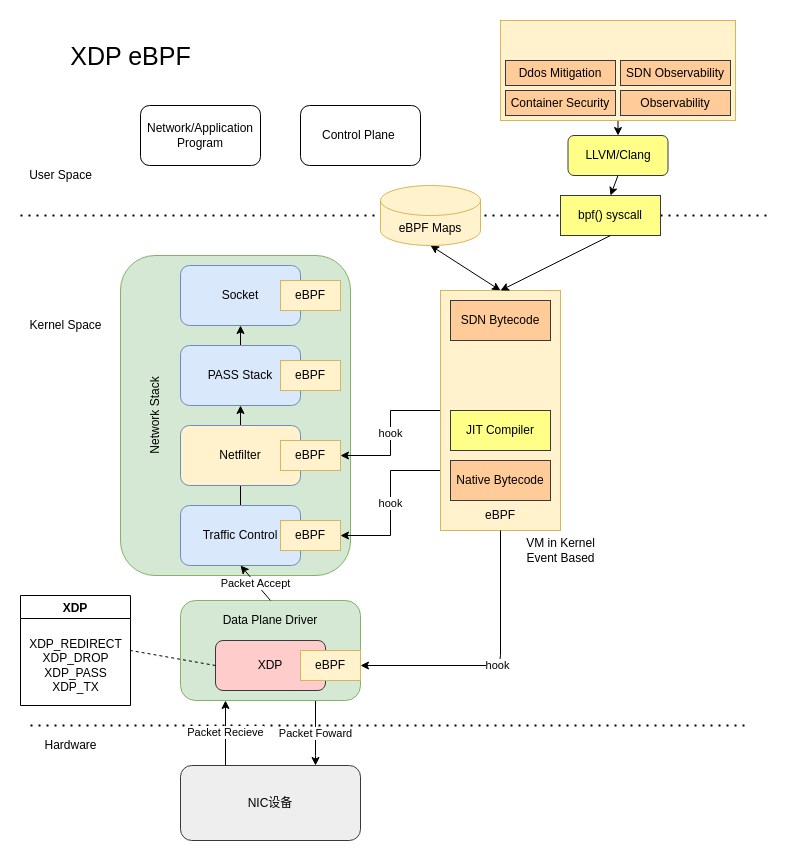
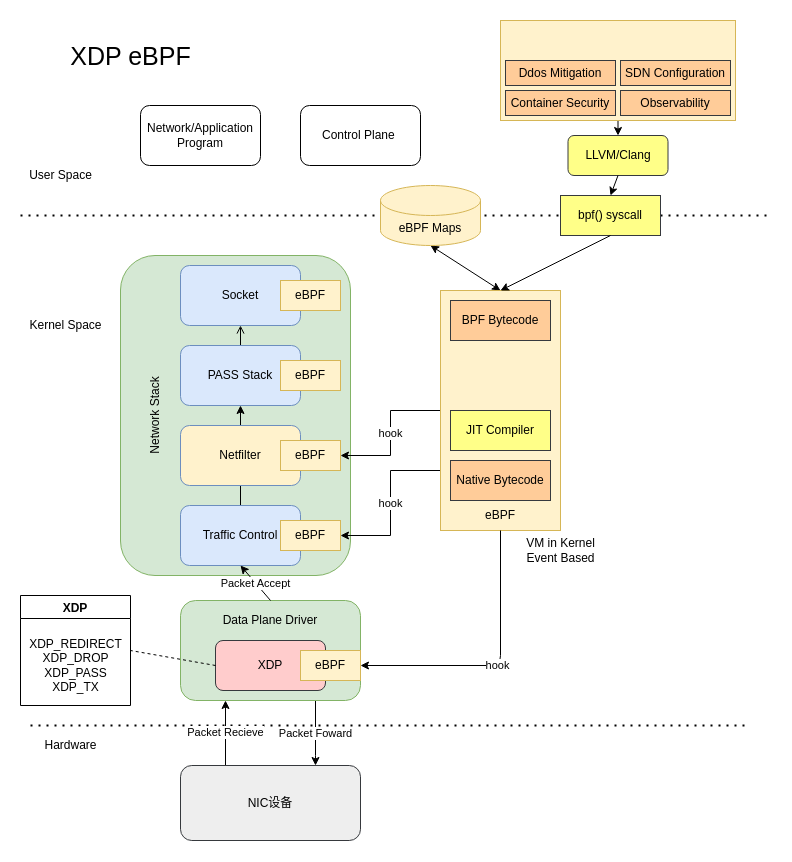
  <mxCell id="0" />
  <mxCell id="1" parent="0" />
  <mxCell id="2" value="" style="endArrow=none;dashed=1;html=1;dashPattern=1 3;strokeWidth=2;" edge="1" parent="1"><mxGeometry width="50" height="50" relative="1" as="geometry"><mxPoint x="20" y="215" as="sourcePoint" /><mxPoint x="770" y="215" as="targetPoint" /></mxGeometry></mxCell>
  <mxCell id="3" value="" style="rounded=1;whiteSpace=wrap;html=1;fillColor=#d5e8d4;strokeColor=#82b366;" vertex="1" parent="1"><mxGeometry x="120" y="255" width="230" height="320" as="geometry" /></mxCell>
  <mxCell id="4" value="" style="endArrow=none;dashed=1;html=1;dashPattern=1 3;strokeWidth=2;" edge="1" parent="1"><mxGeometry width="50" height="50" relative="1" as="geometry"><mxPoint x="30" y="725" as="sourcePoint" /><mxPoint x="750" y="725" as="targetPoint" /></mxGeometry></mxCell>
  <mxCell id="5" value="Packet Foward" style="edgeStyle=none;rounded=0;orthogonalLoop=1;jettySize=auto;html=1;exitX=0.75;exitY=1;exitDx=0;exitDy=0;startArrow=none;startFill=0;endArrow=classic;endFill=1;entryX=0.75;entryY=0;entryDx=0;entryDy=0;" edge="1" parent="1" source="6" target="15"><mxGeometry relative="1" as="geometry"><mxPoint x="315" y="794" as="targetPoint" /><Array as="points"><mxPoint x="315" y="755" /></Array></mxGeometry></mxCell>
  <mxCell id="6" value="" style="rounded=1;whiteSpace=wrap;html=1;fillColor=#d5e8d4;strokeColor=#82b366;" vertex="1" parent="1"><mxGeometry x="180" y="600" width="180" height="100" as="geometry" /></mxCell>
  <mxCell id="7" value="hook" style="edgeStyle=orthogonalEdgeStyle;rounded=0;orthogonalLoop=1;jettySize=auto;html=1;exitX=0;exitY=0.5;exitDx=0;exitDy=0;entryX=1;entryY=0.5;entryDx=0;entryDy=0;" edge="1" parent="1" source="10" target="33"><mxGeometry relative="1" as="geometry" /></mxCell>
  <mxCell id="8" value="hook" style="edgeStyle=orthogonalEdgeStyle;rounded=0;orthogonalLoop=1;jettySize=auto;html=1;exitX=0;exitY=0.75;exitDx=0;exitDy=0;entryX=1;entryY=0.5;entryDx=0;entryDy=0;" edge="1" parent="1" source="10" target="32"><mxGeometry relative="1" as="geometry" /></mxCell>
  <mxCell id="9" style="edgeStyle=none;rounded=0;orthogonalLoop=1;jettySize=auto;html=1;exitX=0.5;exitY=0;exitDx=0;exitDy=0;entryX=0.5;entryY=1;entryDx=0;entryDy=0;entryPerimeter=0;startArrow=classic;startFill=1;endArrow=classic;endFill=1;" edge="1" parent="1" source="10" target="34"><mxGeometry relative="1" as="geometry" /></mxCell>
  <mxCell id="10" value="" style="rounded=0;whiteSpace=wrap;html=1;fillColor=#fff2cc;strokeColor=#d6b656;" vertex="1" parent="1"><mxGeometry x="440" y="290" width="120" height="240" as="geometry" /></mxCell>
  <mxCell id="11" value="User Space" style="text;html=1;align=center;verticalAlign=middle;resizable=0;points=[];autosize=1;strokeColor=none;" vertex="1" parent="1"><mxGeometry x="20" y="165" width="80" height="20" as="geometry" /></mxCell>
  <mxCell id="12" value="Kernel Space&lt;br&gt;" style="text;html=1;align=center;verticalAlign=middle;resizable=0;points=[];autosize=1;strokeColor=none;" vertex="1" parent="1"><mxGeometry x="20" y="315" width="90" height="20" as="geometry" /></mxCell>
  <mxCell id="13" value="&lt;font style=&quot;font-size: 25px&quot;&gt;XDP eBPF&lt;/font&gt;" style="text;html=1;align=center;verticalAlign=middle;resizable=0;points=[];autosize=1;strokeColor=none;" vertex="1" parent="1"><mxGeometry x="60" y="45" width="140" height="20" as="geometry" /></mxCell>
  <mxCell id="14" value="Packet Recieve" style="edgeStyle=none;rounded=0;orthogonalLoop=1;jettySize=auto;html=1;exitX=0.25;exitY=0;exitDx=0;exitDy=0;entryX=0.25;entryY=1;entryDx=0;entryDy=0;startArrow=none;startFill=0;endArrow=classic;endFill=1;" edge="1" parent="1" source="15" target="6"><mxGeometry relative="1" as="geometry" /></mxCell>
  <mxCell id="15" value="NIC设备" style="rounded=1;whiteSpace=wrap;html=1;fillColor=#eeeeee;strokeColor=#36393d;" vertex="1" parent="1"><mxGeometry x="180" y="765" width="180" height="75" as="geometry" /></mxCell>
  <mxCell id="16" value="Hardware&lt;br&gt;" style="text;html=1;align=center;verticalAlign=middle;resizable=0;points=[];autosize=1;strokeColor=none;" vertex="1" parent="1"><mxGeometry x="35" y="735" width="70" height="20" as="geometry" /></mxCell>
  <mxCell id="17" value="Socket&lt;br&gt;" style="rounded=1;whiteSpace=wrap;html=1;fillColor=#dae8fc;strokeColor=#6c8ebf;" vertex="1" parent="1"><mxGeometry x="180" y="265" width="120" height="60" as="geometry" /></mxCell>
  <mxCell id="18" value="XDP" style="rounded=1;whiteSpace=wrap;html=1;fillColor=#ffcccc;strokeColor=#36393d;" vertex="1" parent="1"><mxGeometry x="215" y="640" width="110" height="50" as="geometry" /></mxCell>
  <mxCell id="19" style="edgeStyle=none;rounded=0;orthogonalLoop=1;jettySize=auto;html=1;exitX=0.5;exitY=0;exitDx=0;exitDy=0;entryX=0.5;entryY=1;entryDx=0;entryDy=0;startArrow=none;startFill=0;endArrow=none;endFill=1;" edge="1" parent="1" source="20" target="24"><mxGeometry relative="1" as="geometry" /></mxCell>
  <mxCell id="20" value="Traffic Control" style="rounded=1;whiteSpace=wrap;html=1;fillColor=#dae8fc;strokeColor=#6c8ebf;" vertex="1" parent="1"><mxGeometry x="180" y="505" width="120" height="60" as="geometry" /></mxCell>
- <mxCell id="21" style="edgeStyle=none;rounded=0;orthogonalLoop=1;jettySize=auto;html=1;exitX=0.5;exitY=0;exitDx=0;exitDy=0;entryX=0.5;entryY=1;entryDx=0;entryDy=0;startArrow=none;startFill=0;endArrow=classic;endFill=1;" edge="1" parent="1" source="22" target="17"><mxGeometry relative="1" as="geometry" /></mxCell>
+ <mxCell id="21" style="edgeStyle=none;rounded=0;orthogonalLoop=1;jettySize=auto;html=1;exitX=0.5;exitY=0;exitDx=0;exitDy=0;entryX=0.5;entryY=1;entryDx=0;entryDy=0;startArrow=none;startFill=0;endArrow=open;endFill=1;" edge="1" parent="1" source="22" target="17"><mxGeometry relative="1" as="geometry" /></mxCell>
  <mxCell id="22" value="PASS Stack&lt;br&gt;" style="rounded=1;whiteSpace=wrap;html=1;fillColor=#dae8fc;strokeColor=#6c8ebf;" vertex="1" parent="1"><mxGeometry x="180" y="345" width="120" height="60" as="geometry" /></mxCell>
  <mxCell id="23" style="edgeStyle=none;rounded=0;orthogonalLoop=1;jettySize=auto;html=1;exitX=0.5;exitY=0;exitDx=0;exitDy=0;entryX=0.5;entryY=1;entryDx=0;entryDy=0;startArrow=none;startFill=0;endArrow=classic;endFill=1;" edge="1" parent="1" source="24" target="22"><mxGeometry relative="1" as="geometry" /></mxCell>
  <mxCell id="24" value="Netfilter" style="rounded=1;whiteSpace=wrap;html=1;fillColor=#fff2cc;strokeColor=#6c8ebf;" vertex="1" parent="1"><mxGeometry x="180" y="425" width="120" height="60" as="geometry" /></mxCell>
  <mxCell id="25" style="edgeStyle=none;rounded=0;orthogonalLoop=1;jettySize=auto;html=1;exitX=0.5;exitY=1;exitDx=0;exitDy=0;entryX=0.5;entryY=0;entryDx=0;entryDy=0;startArrow=none;startFill=0;endArrow=classic;endFill=1;" edge="1" parent="1" source="26" target="29"><mxGeometry relative="1" as="geometry"><mxPoint x="710" y="130" as="targetPoint" /></mxGeometry></mxCell>
  <mxCell id="26" value="" style="rounded=0;whiteSpace=wrap;html=1;fillColor=#fff2cc;strokeColor=#d6b656;" vertex="1" parent="1"><mxGeometry x="500" y="20" width="235" height="100" as="geometry" /></mxCell>
  <mxCell id="27" value="JIT Compiler" style="rounded=0;whiteSpace=wrap;html=1;fillColor=#ffff88;strokeColor=#36393d;" vertex="1" parent="1"><mxGeometry x="450" y="410" width="100" height="40" as="geometry" /></mxCell>
  <mxCell id="28" value="Network/Application Program" style="rounded=1;whiteSpace=wrap;html=1;" vertex="1" parent="1"><mxGeometry x="140" y="105" width="120" height="60" as="geometry" /></mxCell>
  <mxCell id="29" value="LLVM/Clang" style="whiteSpace=wrap;html=1;fillColor=#ffff88;strokeColor=#36393d;rounded=1;" vertex="1" parent="1"><mxGeometry x="567.5" y="135" width="100" height="40" as="geometry" /></mxCell>
  <mxCell id="30" value="eBPF" style="text;html=1;strokeColor=none;fillColor=none;align=center;verticalAlign=middle;whiteSpace=wrap;rounded=0;" vertex="1" parent="1"><mxGeometry x="480" y="505" width="40" height="20" as="geometry" /></mxCell>
  <mxCell id="31" value="Data Plane Driver" style="text;html=1;strokeColor=none;fillColor=none;align=center;verticalAlign=middle;whiteSpace=wrap;rounded=0;" vertex="1" parent="1"><mxGeometry x="220" y="610" width="100" height="20" as="geometry" /></mxCell>
  <mxCell id="32" value="eBPF" style="rounded=0;whiteSpace=wrap;html=1;fillColor=#fff2cc;strokeColor=#d6b656;" vertex="1" parent="1"><mxGeometry x="280" y="520" width="60" height="30" as="geometry" /></mxCell>
  <mxCell id="33" value="eBPF" style="rounded=0;whiteSpace=wrap;html=1;fillColor=#fff2cc;strokeColor=#d6b656;" vertex="1" parent="1"><mxGeometry x="280" y="440" width="60" height="30" as="geometry" /></mxCell>
  <mxCell id="34" value="eBPF Maps" style="shape=cylinder3;whiteSpace=wrap;html=1;boundedLbl=1;backgroundOutline=1;size=15;fillColor=#fff2cc;strokeColor=#d6b656;" vertex="1" parent="1"><mxGeometry x="380" y="185" width="100" height="60" as="geometry" /></mxCell>
  <mxCell id="35" value="bpf() syscall" style="rounded=0;whiteSpace=wrap;html=1;fillColor=#ffff88;strokeColor=#36393d;" vertex="1" parent="1"><mxGeometry x="560" y="195" width="100" height="40" as="geometry" /></mxCell>
- <mxCell id="36" value="SDN Bytecode" style="rounded=0;whiteSpace=wrap;html=1;fillColor=#ffcc99;strokeColor=#36393d;" vertex="1" parent="1"><mxGeometry x="450" y="300" width="100" height="40" as="geometry" /></mxCell>
+ <mxCell id="36" value="BPF Bytecode" style="rounded=0;whiteSpace=wrap;html=1;fillColor=#ffcc99;strokeColor=#36393d;" vertex="1" parent="1"><mxGeometry x="450" y="300" width="100" height="40" as="geometry" /></mxCell>
  <mxCell id="37" value="eBPF" style="rounded=0;whiteSpace=wrap;html=1;fillColor=#fff2cc;strokeColor=#d6b656;" vertex="1" parent="1"><mxGeometry x="300" y="650" width="60" height="30" as="geometry" /></mxCell>
  <mxCell id="38" value="hook" style="endArrow=classic;html=1;exitX=0.5;exitY=1;exitDx=0;exitDy=0;entryX=1;entryY=0.5;entryDx=0;entryDy=0;" edge="1" parent="1" source="10" target="37"><mxGeometry width="50" height="50" relative="1" as="geometry"><mxPoint x="460" y="525" as="sourcePoint" /><mxPoint x="510" y="475" as="targetPoint" /><Array as="points"><mxPoint x="500" y="665" /></Array></mxGeometry></mxCell>
  <mxCell id="39" value="eBPF" style="rounded=0;whiteSpace=wrap;html=1;fillColor=#fff2cc;strokeColor=#d6b656;" vertex="1" parent="1"><mxGeometry x="280" y="360" width="60" height="30" as="geometry" /></mxCell>
  <mxCell id="40" value="eBPF" style="rounded=0;whiteSpace=wrap;html=1;fillColor=#fff2cc;strokeColor=#d6b656;" vertex="1" parent="1"><mxGeometry x="280" y="280" width="60" height="30" as="geometry" /></mxCell>
  <mxCell id="41" value="XDP" style="swimlane;" vertex="1" parent="1"><mxGeometry x="20" y="595" width="110" height="110" as="geometry" /></mxCell>
  <mxCell id="42" value="XDP_REDIRECT&lt;br&gt;XDP_DROP&lt;br&gt;XDP_PASS&lt;br&gt;XDP_TX" style="text;html=1;align=center;verticalAlign=middle;resizable=0;points=[];autosize=1;strokeColor=none;" vertex="1" parent="41"><mxGeometry y="40" width="110" height="60" as="geometry" /></mxCell>
  <mxCell id="43" value="" style="endArrow=none;startArrow=none;html=1;exitX=0;exitY=0.5;exitDx=0;exitDy=0;entryX=1;entryY=0.5;entryDx=0;entryDy=0;startFill=0;endFill=0;dashed=1;" edge="1" parent="1" source="18" target="41"><mxGeometry width="50" height="50" relative="1" as="geometry"><mxPoint x="310" y="705" as="sourcePoint" /><mxPoint x="360" y="655" as="targetPoint" /></mxGeometry></mxCell>
  <mxCell id="44" value="" style="endArrow=classic;html=1;entryX=0.5;entryY=0;entryDx=0;entryDy=0;exitX=0.5;exitY=1;exitDx=0;exitDy=0;" edge="1" parent="1" source="29" target="35"><mxGeometry width="50" height="50" relative="1" as="geometry"><mxPoint x="530" y="265" as="sourcePoint" /><mxPoint x="410" y="435" as="targetPoint" /></mxGeometry></mxCell>
  <mxCell id="45" value="Native Bytecode" style="rounded=0;whiteSpace=wrap;html=1;fillColor=#ffcc99;strokeColor=#36393d;" vertex="1" parent="1"><mxGeometry x="450" y="460" width="100" height="40" as="geometry" /></mxCell>
  <mxCell id="46" value="Packet Accept" style="endArrow=classic;html=1;exitX=0.5;exitY=0;exitDx=0;exitDy=0;entryX=0.5;entryY=1;entryDx=0;entryDy=0;" edge="1" parent="1" source="6" target="20"><mxGeometry width="50" height="50" relative="1" as="geometry"><mxPoint x="310" y="545" as="sourcePoint" /><mxPoint x="360" y="495" as="targetPoint" /></mxGeometry></mxCell>
  <mxCell id="47" value="" style="endArrow=classic;html=1;exitX=0.5;exitY=1;exitDx=0;exitDy=0;entryX=0.5;entryY=0;entryDx=0;entryDy=0;entryPerimeter=0;" edge="1" parent="1" source="35" target="10"><mxGeometry width="50" height="50" relative="1" as="geometry"><mxPoint x="310" y="505" as="sourcePoint" /><mxPoint x="360" y="455" as="targetPoint" /></mxGeometry></mxCell>
  <mxCell id="48" value="Ddos Mitigation" style="rounded=0;whiteSpace=wrap;html=1;fillColor=#ffcc99;strokeColor=#36393d;" vertex="1" parent="1"><mxGeometry x="505" y="60" width="110" height="25" as="geometry" /></mxCell>
  <mxCell id="49" value="Container Security" style="rounded=0;whiteSpace=wrap;html=1;fillColor=#ffcc99;strokeColor=#36393d;" vertex="1" parent="1"><mxGeometry x="505" y="90" width="110" height="25" as="geometry" /></mxCell>
- <mxCell id="50" value="SDN Observability" style="rounded=0;whiteSpace=wrap;html=1;fillColor=#ffcc99;strokeColor=#36393d;" vertex="1" parent="1"><mxGeometry x="620" y="60" width="110" height="25" as="geometry" /></mxCell>
+ <mxCell id="50" value="SDN Configuration" style="rounded=0;whiteSpace=wrap;html=1;fillColor=#ffcc99;strokeColor=#36393d;" vertex="1" parent="1"><mxGeometry x="620" y="60" width="110" height="25" as="geometry" /></mxCell>
  <mxCell id="51" value="Observability&lt;br&gt;" style="rounded=0;whiteSpace=wrap;html=1;fillColor=#ffcc99;strokeColor=#36393d;" vertex="1" parent="1"><mxGeometry x="620" y="90" width="110" height="25" as="geometry" /></mxCell>
  <mxCell id="52" value="VM in Kernel&lt;br&gt;Event Based" style="text;html=1;align=center;verticalAlign=middle;resizable=0;points=[];autosize=1;strokeColor=none;" vertex="1" parent="1"><mxGeometry x="520" y="535" width="80" height="30" as="geometry" /></mxCell>
  <mxCell id="53" value="Network Stack&lt;br&gt;" style="text;html=1;strokeColor=none;fillColor=none;align=center;verticalAlign=middle;whiteSpace=wrap;rounded=0;rotation=270;" vertex="1" parent="1"><mxGeometry x="105" y="405" width="100" height="20" as="geometry" /></mxCell>
  <mxCell id="54" value="Control Plane&amp;nbsp;" style="rounded=1;whiteSpace=wrap;html=1;" vertex="1" parent="1"><mxGeometry x="300" y="105" width="120" height="60" as="geometry" /></mxCell>
